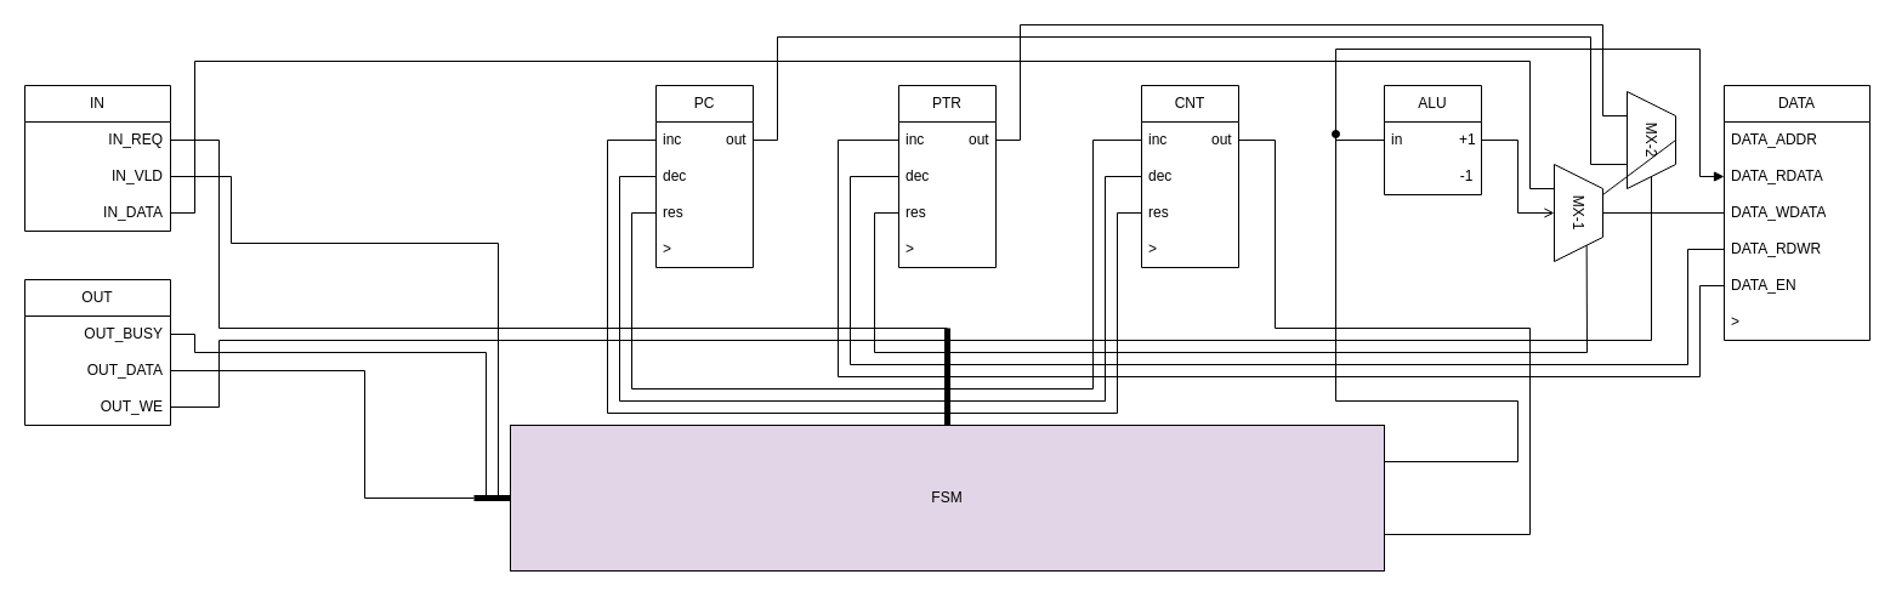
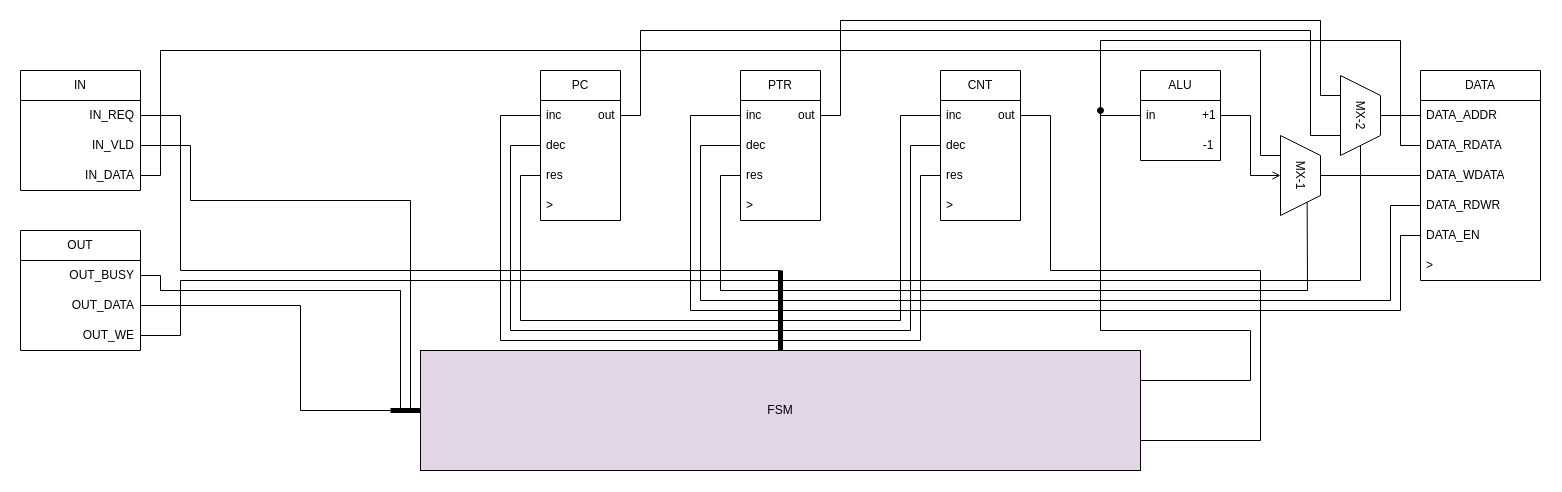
  <mxCell id="0" />
  <mxCell id="1" parent="0" />
  <mxCell id="2" value="PC" style="swimlane;fontStyle=0;childLayout=stackLayout;horizontal=1;startSize=30;horizontalStack=0;resizeParent=1;resizeParentMax=0;resizeLast=0;collapsible=1;marginBottom=0;whiteSpace=wrap;html=1;" parent="1" vertex="1"><mxGeometry x="540" y="70" width="80" height="150" as="geometry" /></mxCell>
  <mxCell id="3" value="inc&amp;nbsp; &amp;nbsp; &amp;nbsp; &amp;nbsp; &amp;nbsp; &amp;nbsp;out" style="text;strokeColor=none;fillColor=none;align=left;verticalAlign=middle;spacingLeft=4;spacingRight=4;overflow=hidden;points=[[0,0.5],[1,0.5]];portConstraint=eastwest;rotatable=0;whiteSpace=wrap;html=1;" parent="2" vertex="1"><mxGeometry y="30" width="80" height="30" as="geometry" /></mxCell>
  <mxCell id="4" value="dec" style="text;strokeColor=none;fillColor=none;align=left;verticalAlign=middle;spacingLeft=4;spacingRight=4;overflow=hidden;points=[[0,0.5],[1,0.5]];portConstraint=eastwest;rotatable=0;whiteSpace=wrap;html=1;" parent="2" vertex="1"><mxGeometry y="60" width="80" height="30" as="geometry" /></mxCell>
  <mxCell id="5" value="res" style="text;strokeColor=none;fillColor=none;align=left;verticalAlign=middle;spacingLeft=4;spacingRight=4;overflow=hidden;points=[[0,0.5],[1,0.5]];portConstraint=eastwest;rotatable=0;whiteSpace=wrap;html=1;" parent="2" vertex="1"><mxGeometry y="90" width="80" height="30" as="geometry" /></mxCell>
  <mxCell id="6" value="&amp;gt;" style="text;strokeColor=none;fillColor=none;align=left;verticalAlign=middle;spacingLeft=4;spacingRight=4;overflow=hidden;points=[[0,0.5],[1,0.5]];portConstraint=eastwest;rotatable=0;whiteSpace=wrap;html=1;" parent="2" vertex="1"><mxGeometry y="120" width="80" height="30" as="geometry" /></mxCell>
  <mxCell id="7" value="PTR" style="swimlane;fontStyle=0;childLayout=stackLayout;horizontal=1;startSize=30;horizontalStack=0;resizeParent=1;resizeParentMax=0;resizeLast=0;collapsible=1;marginBottom=0;whiteSpace=wrap;html=1;" parent="1" vertex="1"><mxGeometry x="740" y="70" width="80" height="150" as="geometry" /></mxCell>
  <mxCell id="8" value="inc&amp;nbsp; &amp;nbsp; &amp;nbsp; &amp;nbsp; &amp;nbsp; &amp;nbsp;out" style="text;strokeColor=none;fillColor=none;align=left;verticalAlign=middle;spacingLeft=4;spacingRight=4;overflow=hidden;points=[[0,0.5],[1,0.5]];portConstraint=eastwest;rotatable=0;whiteSpace=wrap;html=1;" parent="7" vertex="1"><mxGeometry y="30" width="80" height="30" as="geometry" /></mxCell>
  <mxCell id="9" value="dec" style="text;strokeColor=none;fillColor=none;align=left;verticalAlign=middle;spacingLeft=4;spacingRight=4;overflow=hidden;points=[[0,0.5],[1,0.5]];portConstraint=eastwest;rotatable=0;whiteSpace=wrap;html=1;" parent="7" vertex="1"><mxGeometry y="60" width="80" height="30" as="geometry" /></mxCell>
  <mxCell id="10" value="res" style="text;strokeColor=none;fillColor=none;align=left;verticalAlign=middle;spacingLeft=4;spacingRight=4;overflow=hidden;points=[[0,0.5],[1,0.5]];portConstraint=eastwest;rotatable=0;whiteSpace=wrap;html=1;" parent="7" vertex="1"><mxGeometry y="90" width="80" height="30" as="geometry" /></mxCell>
  <mxCell id="11" value="&amp;gt;" style="text;strokeColor=none;fillColor=none;align=left;verticalAlign=middle;spacingLeft=4;spacingRight=4;overflow=hidden;points=[[0,0.5],[1,0.5]];portConstraint=eastwest;rotatable=0;whiteSpace=wrap;html=1;" parent="7" vertex="1"><mxGeometry y="120" width="80" height="30" as="geometry" /></mxCell>
  <mxCell id="12" value="CNT" style="swimlane;fontStyle=0;childLayout=stackLayout;horizontal=1;startSize=30;horizontalStack=0;resizeParent=1;resizeParentMax=0;resizeLast=0;collapsible=1;marginBottom=0;whiteSpace=wrap;html=1;" parent="1" vertex="1"><mxGeometry x="940" y="70" width="80" height="150" as="geometry" /></mxCell>
  <mxCell id="13" value="inc&amp;nbsp; &amp;nbsp; &amp;nbsp; &amp;nbsp; &amp;nbsp; &amp;nbsp;out" style="text;strokeColor=none;fillColor=none;align=left;verticalAlign=middle;spacingLeft=4;spacingRight=4;overflow=hidden;points=[[0,0.5],[1,0.5]];portConstraint=eastwest;rotatable=0;whiteSpace=wrap;html=1;" parent="12" vertex="1"><mxGeometry y="30" width="80" height="30" as="geometry" /></mxCell>
  <mxCell id="14" value="dec" style="text;strokeColor=none;fillColor=none;align=left;verticalAlign=middle;spacingLeft=4;spacingRight=4;overflow=hidden;points=[[0,0.5],[1,0.5]];portConstraint=eastwest;rotatable=0;whiteSpace=wrap;html=1;" parent="12" vertex="1"><mxGeometry y="60" width="80" height="30" as="geometry" /></mxCell>
  <mxCell id="15" value="res" style="text;strokeColor=none;fillColor=none;align=left;verticalAlign=middle;spacingLeft=4;spacingRight=4;overflow=hidden;points=[[0,0.5],[1,0.5]];portConstraint=eastwest;rotatable=0;whiteSpace=wrap;html=1;" parent="12" vertex="1"><mxGeometry y="90" width="80" height="30" as="geometry" /></mxCell>
  <mxCell id="16" value="&amp;gt;" style="text;strokeColor=none;fillColor=none;align=left;verticalAlign=middle;spacingLeft=4;spacingRight=4;overflow=hidden;points=[[0,0.5],[1,0.5]];portConstraint=eastwest;rotatable=0;whiteSpace=wrap;html=1;" parent="12" vertex="1"><mxGeometry y="120" width="80" height="30" as="geometry" /></mxCell>
  <mxCell id="17" value="ALU" style="swimlane;fontStyle=0;childLayout=stackLayout;horizontal=1;startSize=30;horizontalStack=0;resizeParent=1;resizeParentMax=0;resizeLast=0;collapsible=1;marginBottom=0;whiteSpace=wrap;html=1;" parent="1" vertex="1"><mxGeometry x="1140" y="70" width="80" height="90" as="geometry" /></mxCell>
  <mxCell id="18" value="in&amp;nbsp; &amp;nbsp; &amp;nbsp; &amp;nbsp; &amp;nbsp; &amp;nbsp; &amp;nbsp; +1" style="text;strokeColor=none;fillColor=none;align=left;verticalAlign=middle;spacingLeft=4;spacingRight=4;overflow=hidden;points=[[0,0.5],[1,0.5]];portConstraint=eastwest;rotatable=0;whiteSpace=wrap;html=1;" parent="17" vertex="1"><mxGeometry y="30" width="80" height="30" as="geometry" /></mxCell>
  <mxCell id="19" value="&amp;nbsp; &amp;nbsp; &amp;nbsp; &amp;nbsp; &amp;nbsp; &amp;nbsp; &amp;nbsp; &amp;nbsp; &amp;nbsp;-1" style="text;strokeColor=none;fillColor=none;align=left;verticalAlign=middle;spacingLeft=4;spacingRight=4;overflow=hidden;points=[[0,0.5],[1,0.5]];portConstraint=eastwest;rotatable=0;whiteSpace=wrap;html=1;" parent="17" vertex="1"><mxGeometry y="60" width="80" height="30" as="geometry" /></mxCell>
  <mxCell id="20" value="DATA" style="swimlane;fontStyle=0;childLayout=stackLayout;horizontal=1;startSize=30;horizontalStack=0;resizeParent=1;resizeParentMax=0;resizeLast=0;collapsible=1;marginBottom=0;whiteSpace=wrap;html=1;" parent="1" vertex="1"><mxGeometry x="1420" y="70" width="120" height="210" as="geometry" /></mxCell>
  <mxCell id="21" value="DATA_ADDR" style="text;strokeColor=none;fillColor=none;align=left;verticalAlign=middle;spacingLeft=4;spacingRight=4;overflow=hidden;points=[[0,0.5],[1,0.5]];portConstraint=eastwest;rotatable=0;whiteSpace=wrap;html=1;" parent="20" vertex="1"><mxGeometry y="30" width="120" height="30" as="geometry" /></mxCell>
  <mxCell id="22" value="DATA_RDATA" style="text;strokeColor=none;fillColor=none;align=left;verticalAlign=middle;spacingLeft=4;spacingRight=4;overflow=hidden;points=[[0,0.5],[1,0.5]];portConstraint=eastwest;rotatable=0;whiteSpace=wrap;html=1;" parent="20" vertex="1"><mxGeometry y="60" width="120" height="30" as="geometry" /></mxCell>
  <mxCell id="23" value="DATA_WDATA" style="text;strokeColor=none;fillColor=none;align=left;verticalAlign=middle;spacingLeft=4;spacingRight=4;overflow=hidden;points=[[0,0.5],[1,0.5]];portConstraint=eastwest;rotatable=0;whiteSpace=wrap;html=1;" parent="20" vertex="1"><mxGeometry y="90" width="120" height="30" as="geometry" /></mxCell>
  <mxCell id="24" value="DATA_RDWR" style="text;strokeColor=none;fillColor=none;align=left;verticalAlign=middle;spacingLeft=4;spacingRight=4;overflow=hidden;points=[[0,0.5],[1,0.5]];portConstraint=eastwest;rotatable=0;whiteSpace=wrap;html=1;" parent="20" vertex="1"><mxGeometry y="120" width="120" height="30" as="geometry" /></mxCell>
  <mxCell id="25" value="DATA_EN" style="text;strokeColor=none;fillColor=none;align=left;verticalAlign=middle;spacingLeft=4;spacingRight=4;overflow=hidden;points=[[0,0.5],[1,0.5]];portConstraint=eastwest;rotatable=0;whiteSpace=wrap;html=1;" parent="20" vertex="1"><mxGeometry y="150" width="120" height="30" as="geometry" /></mxCell>
  <mxCell id="26" value="&amp;gt;" style="text;strokeColor=none;fillColor=none;align=left;verticalAlign=middle;spacingLeft=4;spacingRight=4;overflow=hidden;points=[[0,0.5],[1,0.5]];portConstraint=eastwest;rotatable=0;whiteSpace=wrap;html=1;" parent="20" vertex="1"><mxGeometry y="180" width="120" height="30" as="geometry" /></mxCell>
  <mxCell id="27" value="IN" style="swimlane;fontStyle=0;childLayout=stackLayout;horizontal=1;startSize=30;horizontalStack=0;resizeParent=1;resizeParentMax=0;resizeLast=0;collapsible=1;marginBottom=0;whiteSpace=wrap;html=1;" parent="1" vertex="1"><mxGeometry x="20" y="70" width="120" height="120" as="geometry" /></mxCell>
  <mxCell id="28" value="IN_REQ" style="text;strokeColor=none;fillColor=none;align=right;verticalAlign=middle;spacingLeft=4;spacingRight=4;overflow=hidden;points=[[0,0.5],[1,0.5]];portConstraint=eastwest;rotatable=0;whiteSpace=wrap;html=1;" parent="27" vertex="1"><mxGeometry y="30" width="120" height="30" as="geometry" /></mxCell>
  <mxCell id="29" value="IN_VLD" style="text;strokeColor=none;fillColor=none;align=right;verticalAlign=middle;spacingLeft=4;spacingRight=4;overflow=hidden;points=[[0,0.5],[1,0.5]];portConstraint=eastwest;rotatable=0;whiteSpace=wrap;html=1;" parent="27" vertex="1"><mxGeometry y="60" width="120" height="30" as="geometry" /></mxCell>
  <mxCell id="30" value="IN_DATA" style="text;strokeColor=none;fillColor=none;align=right;verticalAlign=middle;spacingLeft=4;spacingRight=4;overflow=hidden;points=[[0,0.5],[1,0.5]];portConstraint=eastwest;rotatable=0;whiteSpace=wrap;html=1;" parent="27" vertex="1"><mxGeometry y="90" width="120" height="30" as="geometry" /></mxCell>
  <mxCell id="31" value="OUT" style="swimlane;fontStyle=0;childLayout=stackLayout;horizontal=1;startSize=30;horizontalStack=0;resizeParent=1;resizeParentMax=0;resizeLast=0;collapsible=1;marginBottom=0;whiteSpace=wrap;html=1;" parent="1" vertex="1"><mxGeometry x="20" y="230" width="120" height="120" as="geometry" /></mxCell>
  <mxCell id="32" value="OUT_BUSY" style="text;strokeColor=none;fillColor=none;align=right;verticalAlign=middle;spacingLeft=4;spacingRight=4;overflow=hidden;points=[[0,0.5],[1,0.5]];portConstraint=eastwest;rotatable=0;whiteSpace=wrap;html=1;" parent="31" vertex="1"><mxGeometry y="30" width="120" height="30" as="geometry" /></mxCell>
  <mxCell id="33" value="OUT_DATA" style="text;strokeColor=none;fillColor=none;align=right;verticalAlign=middle;spacingLeft=4;spacingRight=4;overflow=hidden;points=[[0,0.5],[1,0.5]];portConstraint=eastwest;rotatable=0;whiteSpace=wrap;html=1;" parent="31" vertex="1"><mxGeometry y="60" width="120" height="30" as="geometry" /></mxCell>
  <mxCell id="34" value="OUT_WE" style="text;strokeColor=none;fillColor=none;align=right;verticalAlign=middle;spacingLeft=4;spacingRight=4;overflow=hidden;points=[[0,0.5],[1,0.5]];portConstraint=eastwest;rotatable=0;whiteSpace=wrap;html=1;" parent="31" vertex="1"><mxGeometry y="90" width="120" height="30" as="geometry" /></mxCell>
  <mxCell id="35" value="FSM" style="rounded=0;whiteSpace=wrap;html=1;fillColor=#e1d5e7;" parent="1" vertex="1"><mxGeometry x="420" y="350" width="720" height="120" as="geometry" /></mxCell>
  <mxCell id="36" value="" style="endArrow=none;html=1;rounded=0;exitX=0.5;exitY=0;exitDx=0;exitDy=0;strokeWidth=5;" parent="1" source="35" edge="1"><mxGeometry width="50" height="50" relative="1" as="geometry"><mxPoint x="680" y="320" as="sourcePoint" /><mxPoint x="780" y="270" as="targetPoint" /></mxGeometry></mxCell>
  <mxCell id="37" value="" style="endArrow=none;html=1;rounded=0;strokeWidth=1;entryX=0;entryY=0.5;entryDx=0;entryDy=0;" parent="1" target="5" edge="1"><mxGeometry width="50" height="50" relative="1" as="geometry"><mxPoint x="780" y="320" as="sourcePoint" /><mxPoint x="600" y="270" as="targetPoint" /><Array as="points"><mxPoint x="520" y="320" /><mxPoint x="520" y="175" /></Array></mxGeometry></mxCell>
  <mxCell id="38" value="" style="endArrow=none;html=1;rounded=0;strokeWidth=1;exitX=0;exitY=0.5;exitDx=0;exitDy=0;" parent="1" source="4" edge="1"><mxGeometry width="50" height="50" relative="1" as="geometry"><mxPoint x="400" y="320" as="sourcePoint" /><mxPoint x="780" y="330" as="targetPoint" /><Array as="points"><mxPoint x="510" y="145" /><mxPoint x="510" y="330" /></Array></mxGeometry></mxCell>
  <mxCell id="39" value="" style="endArrow=none;html=1;rounded=0;strokeWidth=1;entryX=0;entryY=0.5;entryDx=0;entryDy=0;" parent="1" target="3" edge="1"><mxGeometry width="50" height="50" relative="1" as="geometry"><mxPoint x="780" y="340" as="sourcePoint" /><mxPoint x="450" y="240" as="targetPoint" /><Array as="points"><mxPoint x="500" y="340" /><mxPoint x="500" y="115" /></Array></mxGeometry></mxCell>
  <mxCell id="40" value="" style="endArrow=none;html=1;rounded=0;strokeWidth=1;entryX=0;entryY=0.5;entryDx=0;entryDy=0;" parent="1" target="10" edge="1"><mxGeometry width="50" height="50" relative="1" as="geometry"><mxPoint x="780" y="290" as="sourcePoint" /><mxPoint x="910" y="260" as="targetPoint" /><Array as="points"><mxPoint x="720" y="290" /><mxPoint x="720" y="175" /></Array></mxGeometry></mxCell>
  <mxCell id="41" value="" style="endArrow=none;html=1;rounded=0;strokeWidth=1;entryX=0;entryY=0.5;entryDx=0;entryDy=0;" parent="1" target="9" edge="1"><mxGeometry width="50" height="50" relative="1" as="geometry"><mxPoint x="780" y="300" as="sourcePoint" /><mxPoint x="890" y="270" as="targetPoint" /><Array as="points"><mxPoint x="700" y="300" /><mxPoint x="700" y="145" /></Array></mxGeometry></mxCell>
  <mxCell id="42" value="" style="endArrow=none;html=1;rounded=0;strokeWidth=1;entryX=0;entryY=0.5;entryDx=0;entryDy=0;" parent="1" target="8" edge="1"><mxGeometry width="50" height="50" relative="1" as="geometry"><mxPoint x="780" y="310" as="sourcePoint" /><mxPoint x="660" y="250" as="targetPoint" /><Array as="points"><mxPoint x="690" y="310" /><mxPoint x="690" y="115" /></Array></mxGeometry></mxCell>
  <mxCell id="43" value="" style="endArrow=none;html=1;rounded=0;strokeWidth=1;entryX=0;entryY=0.5;entryDx=0;entryDy=0;" parent="1" target="15" edge="1"><mxGeometry width="50" height="50" relative="1" as="geometry"><mxPoint x="780" y="340" as="sourcePoint" /><mxPoint x="910" y="260" as="targetPoint" /><Array as="points"><mxPoint x="920" y="340" /><mxPoint x="920" y="175" /></Array></mxGeometry></mxCell>
  <mxCell id="44" value="" style="endArrow=none;html=1;rounded=0;strokeWidth=1;entryX=0;entryY=0.5;entryDx=0;entryDy=0;" parent="1" target="14" edge="1"><mxGeometry width="50" height="50" relative="1" as="geometry"><mxPoint x="780" y="330" as="sourcePoint" /><mxPoint x="860" y="250" as="targetPoint" /><Array as="points"><mxPoint x="910" y="330" /><mxPoint x="910" y="145" /></Array></mxGeometry></mxCell>
  <mxCell id="45" value="" style="endArrow=none;html=1;rounded=0;strokeWidth=1;entryX=0;entryY=0.5;entryDx=0;entryDy=0;" parent="1" target="13" edge="1"><mxGeometry width="50" height="50" relative="1" as="geometry"><mxPoint x="780" y="320" as="sourcePoint" /><mxPoint x="900" y="240" as="targetPoint" /><Array as="points"><mxPoint x="900" y="320" /><mxPoint x="900" y="115" /></Array></mxGeometry></mxCell>
  <mxCell id="46" value="" style="endArrow=none;html=1;rounded=0;strokeWidth=1;entryX=0;entryY=0.5;entryDx=0;entryDy=0;" parent="1" target="25" edge="1"><mxGeometry width="50" height="50" relative="1" as="geometry"><mxPoint x="780" y="310" as="sourcePoint" /><mxPoint x="1140" y="280" as="targetPoint" /><Array as="points"><mxPoint x="1400" y="310" /><mxPoint x="1400" y="235" /></Array></mxGeometry></mxCell>
  <mxCell id="47" value="" style="endArrow=none;html=1;rounded=0;strokeWidth=1;entryX=0;entryY=0.5;entryDx=0;entryDy=0;" parent="1" target="24" edge="1"><mxGeometry width="50" height="50" relative="1" as="geometry"><mxPoint x="780" y="300" as="sourcePoint" /><mxPoint x="1270" y="210" as="targetPoint" /><Array as="points"><mxPoint x="1390" y="300" /><mxPoint x="1390" y="205" /></Array></mxGeometry></mxCell>
  <mxCell id="48" value="" style="endArrow=none;html=1;rounded=0;strokeWidth=1;exitX=1;exitY=0.5;exitDx=0;exitDy=0;" parent="1" source="28" edge="1"><mxGeometry width="50" height="50" relative="1" as="geometry"><mxPoint y="310" as="sourcePoint" x="260" /><mxPoint x="780" y="270" as="targetPoint" /><Array as="points"><mxPoint x="180" y="115" /><mxPoint x="180" y="270" /></Array></mxGeometry></mxCell>
  <mxCell id="49" value="" style="endArrow=none;html=1;rounded=0;strokeWidth=1;exitX=1;exitY=0.5;exitDx=0;exitDy=0;" parent="1" source="34" edge="1"><mxGeometry width="50" height="50" relative="1" as="geometry"><mxPoint x="240" y="370" as="sourcePoint" /><mxPoint x="780" y="280" as="targetPoint" /><Array as="points"><mxPoint x="180" y="335" /><mxPoint x="180" y="280" /></Array></mxGeometry></mxCell>
  <mxCell id="50" value="MX-1" style="shape=trapezoid;perimeter=trapezoidPerimeter;whiteSpace=wrap;html=1;fixedSize=1;rotation=90;" parent="1" vertex="1"><mxGeometry x="1260" y="155" width="80" height="40" as="geometry" /></mxCell>
  <mxCell id="51" value="" style="endArrow=none;html=1;rounded=0;strokeWidth=1;exitX=0;exitY=0.5;exitDx=0;exitDy=0;entryX=0.5;entryY=0;entryDx=0;entryDy=0;" parent="1" source="23" target="50" edge="1"><mxGeometry width="50" height="50" relative="1" as="geometry"><mxPoint x="1320" y="20" as="sourcePoint" /><mxPoint x="1370" y="-30" as="targetPoint" /></mxGeometry></mxCell>
  <mxCell id="52" value="" style="endArrow=none;html=1;rounded=0;strokeWidth=1;entryX=1;entryY=0.25;entryDx=0;entryDy=0;" parent="1" target="50" edge="1"><mxGeometry width="50" height="50" relative="1" as="geometry"><mxPoint x="780" y="290" as="sourcePoint" /><mxPoint x="1070" y="210" as="targetPoint" /><Array as="points"><mxPoint x="1307" y="290" /></Array></mxGeometry></mxCell>
  <mxCell id="53" value="" style="endArrow=open;html=1;rounded=0;strokeWidth=1;exitX=1;exitY=0.5;exitDx=0;exitDy=0;entryX=0.5;entryY=1;entryDx=0;entryDy=0;" parent="1" source="18" target="50" edge="1"><mxGeometry width="50" height="50" relative="1" as="geometry"><mxPoint x="1310" y="110" as="sourcePoint" /><mxPoint x="1360" y="60" as="targetPoint" /><Array as="points"><mxPoint x="1250" y="115" /><mxPoint x="1250" y="175" /></Array></mxGeometry></mxCell>
  <mxCell id="54" value="" style="endArrow=none;html=1;rounded=0;strokeWidth=1;exitX=1;exitY=0.5;exitDx=0;exitDy=0;entryX=0.25;entryY=1;entryDx=0;entryDy=0;" parent="1" source="30" target="50" edge="1"><mxGeometry width="50" height="50" relative="1" as="geometry"><mxPoint x="400" y="0" as="sourcePoint" /><mxPoint x="450" y="-50" as="targetPoint" /><Array as="points"><mxPoint x="160" y="175" /><mxPoint x="160" y="50" /><mxPoint x="1260" y="50" /><mxPoint x="1260" y="155" /></Array></mxGeometry></mxCell>
- <mxCell id="55" value="" style="endArrow=block;html=1;rounded=0;strokeWidth=1;entryX=0;entryY=0.5;entryDx=0;entryDy=0;exitX=0;exitY=0.5;exitDx=0;exitDy=0;" parent="1" source="18" target="22" edge="1"><mxGeometry width="50" height="50" relative="1" as="geometry"><mxPoint x="1130" y="140" as="sourcePoint" /><mxPoint x="1150" y="210" as="targetPoint" /><Array as="points"><mxPoint x="1100" y="115" /><mxPoint x="1100" y="40" /><mxPoint x="1400" y="40" /><mxPoint x="1400" y="145" /></Array></mxGeometry></mxCell>
+ <mxCell id="55" value="" style="endArrow=none;html=1;rounded=0;strokeWidth=1;entryX=0;entryY=0.5;entryDx=0;entryDy=0;exitX=0;exitY=0.5;exitDx=0;exitDy=0;" parent="1" source="18" target="22" edge="1"><mxGeometry width="50" height="50" relative="1" as="geometry"><mxPoint x="1130" y="140" as="sourcePoint" /><mxPoint x="1150" y="210" as="targetPoint" /><Array as="points"><mxPoint x="1100" y="115" /><mxPoint x="1100" y="40" /><mxPoint x="1400" y="40" /><mxPoint x="1400" y="145" /></Array></mxGeometry></mxCell>
  <mxCell id="56" value="" style="endArrow=none;html=1;rounded=0;strokeWidth=5;entryX=0;entryY=0.5;entryDx=0;entryDy=0;" parent="1" target="35" edge="1"><mxGeometry width="50" height="50" relative="1" as="geometry"><mxPoint x="390" y="410" as="sourcePoint" /><mxPoint x="380" y="390" as="targetPoint" /></mxGeometry></mxCell>
  <mxCell id="57" value="" style="endArrow=none;html=1;rounded=0;strokeWidth=1;exitX=1;exitY=0.5;exitDx=0;exitDy=0;" parent="1" source="29" edge="1"><mxGeometry width="50" height="50" relative="1" as="geometry"><mxPoint x="210" y="370" as="sourcePoint" /><mxPoint x="410" y="410" as="targetPoint" /><Array as="points"><mxPoint x="190" y="145" /><mxPoint x="190" y="200" /><mxPoint x="410" y="200" /></Array></mxGeometry></mxCell>
  <mxCell id="58" value="" style="endArrow=none;html=1;rounded=0;strokeWidth=1;exitX=1;exitY=0.5;exitDx=0;exitDy=0;" parent="1" source="32" edge="1"><mxGeometry width="50" height="50" relative="1" as="geometry"><mxPoint y="400" as="sourcePoint" x="260" /><mxPoint x="400" y="410" as="targetPoint" /><Array as="points"><mxPoint x="160" y="275" /><mxPoint x="160" y="290" /><mxPoint x="400" y="290" /></Array></mxGeometry></mxCell>
  <mxCell id="59" value="" style="endArrow=none;html=1;rounded=0;strokeWidth=1;entryX=1;entryY=0.25;entryDx=0;entryDy=0;endFill=0;startArrow=oval;startFill=1;" parent="1" target="35" edge="1"><mxGeometry width="50" height="50" relative="1" as="geometry"><mxPoint x="1100" y="110" as="sourcePoint" /><mxPoint x="1220" y="370" as="targetPoint" /><Array as="points"><mxPoint x="1100" y="330" /><mxPoint x="1250" y="330" /><mxPoint x="1250" y="380" /></Array></mxGeometry></mxCell>
  <mxCell id="60" value="MX-2" style="shape=trapezoid;perimeter=trapezoidPerimeter;whiteSpace=wrap;html=1;fixedSize=1;rotation=90;" parent="1" vertex="1"><mxGeometry x="1320" y="95" width="80" height="40" as="geometry" /></mxCell>
- <mxCell id="61" value="" style="endArrow=none;html=1;rounded=0;strokeWidth=1;exitX=0.5;exitY=0;exitDx=0;exitDy=0;" parent="1" source="60" target="50" edge="1"><mxGeometry width="50" height="50" relative="1" as="geometry"><mxPoint x="1490" y="30" as="sourcePoint" /><mxPoint x="1540" y="-20" as="targetPoint" /></mxGeometry></mxCell>
+ <mxCell id="61" value="" style="endArrow=none;html=1;rounded=0;strokeWidth=1;exitX=0.5;exitY=0;exitDx=0;exitDy=0;entryX=0;entryY=0.5;entryDx=0;entryDy=0;" parent="1" source="60" target="21" edge="1"><mxGeometry width="50" height="50" relative="1" as="geometry"><mxPoint x="1490" y="30" as="sourcePoint" /><mxPoint x="1540" y="-20" as="targetPoint" /></mxGeometry></mxCell>
  <mxCell id="62" value="" style="endArrow=none;html=1;rounded=0;strokeWidth=1;exitX=0.75;exitY=1;exitDx=0;exitDy=0;entryX=1;entryY=0.5;entryDx=0;entryDy=0;" parent="1" source="60" target="3" edge="1"><mxGeometry width="50" height="50" relative="1" as="geometry"><mxPoint x="1270" y="-40" as="sourcePoint" /><mxPoint x="1320" y="-90" as="targetPoint" /><Array as="points"><mxPoint x="1310" y="135" /><mxPoint x="1310" y="30" /><mxPoint x="640" y="30" /><mxPoint x="640" y="115" /></Array></mxGeometry></mxCell>
  <mxCell id="63" value="" style="endArrow=none;html=1;rounded=0;strokeWidth=1;entryX=0.25;entryY=1;entryDx=0;entryDy=0;exitX=1;exitY=0.5;exitDx=0;exitDy=0;" parent="1" source="8" target="60" edge="1"><mxGeometry width="50" height="50" relative="1" as="geometry"><mxPoint x="1280" y="-30" as="sourcePoint" /><mxPoint x="1330" y="-80" as="targetPoint" /><Array as="points"><mxPoint x="840" y="115" /><mxPoint x="840" y="20" /><mxPoint x="1320" y="20" /><mxPoint x="1320" y="95" /></Array></mxGeometry></mxCell>
  <mxCell id="64" value="" style="endArrow=none;html=1;rounded=0;strokeWidth=1;entryX=1;entryY=0.5;entryDx=0;entryDy=0;" parent="1" target="60" edge="1"><mxGeometry width="50" height="50" relative="1" as="geometry"><mxPoint x="780" y="280" as="sourcePoint" /><mxPoint x="1370" y="350" as="targetPoint" /><Array as="points"><mxPoint x="1360" y="280" /></Array></mxGeometry></mxCell>
  <mxCell id="65" value="" style="endArrow=none;html=1;rounded=0;strokeWidth=1;exitX=1;exitY=0.5;exitDx=0;exitDy=0;entryX=1;entryY=0.75;entryDx=0;entryDy=0;" parent="1" source="13" target="35" edge="1"><mxGeometry width="50" height="50" relative="1" as="geometry"><mxPoint x="1370" y="430" as="sourcePoint" /><mxPoint x="1220" y="490" as="targetPoint" /><Array as="points"><mxPoint x="1050" y="115" /><mxPoint x="1050" y="270" /><mxPoint x="1260" y="270" /><mxPoint x="1260" y="440" /></Array></mxGeometry></mxCell>
  <mxCell id="66" value="" style="endArrow=none;html=1;rounded=0;strokeWidth=1;fontSize=7;exitX=1;exitY=0.5;exitDx=0;exitDy=0;" parent="1" source="33" edge="1"><mxGeometry width="50" height="50" relative="1" as="geometry"><mxPoint y="440" as="sourcePoint" x="260" /><mxPoint x="390" y="410" as="targetPoint" /><Array as="points"><mxPoint x="300" y="305" /><mxPoint x="300" y="410" /></Array></mxGeometry></mxCell>
